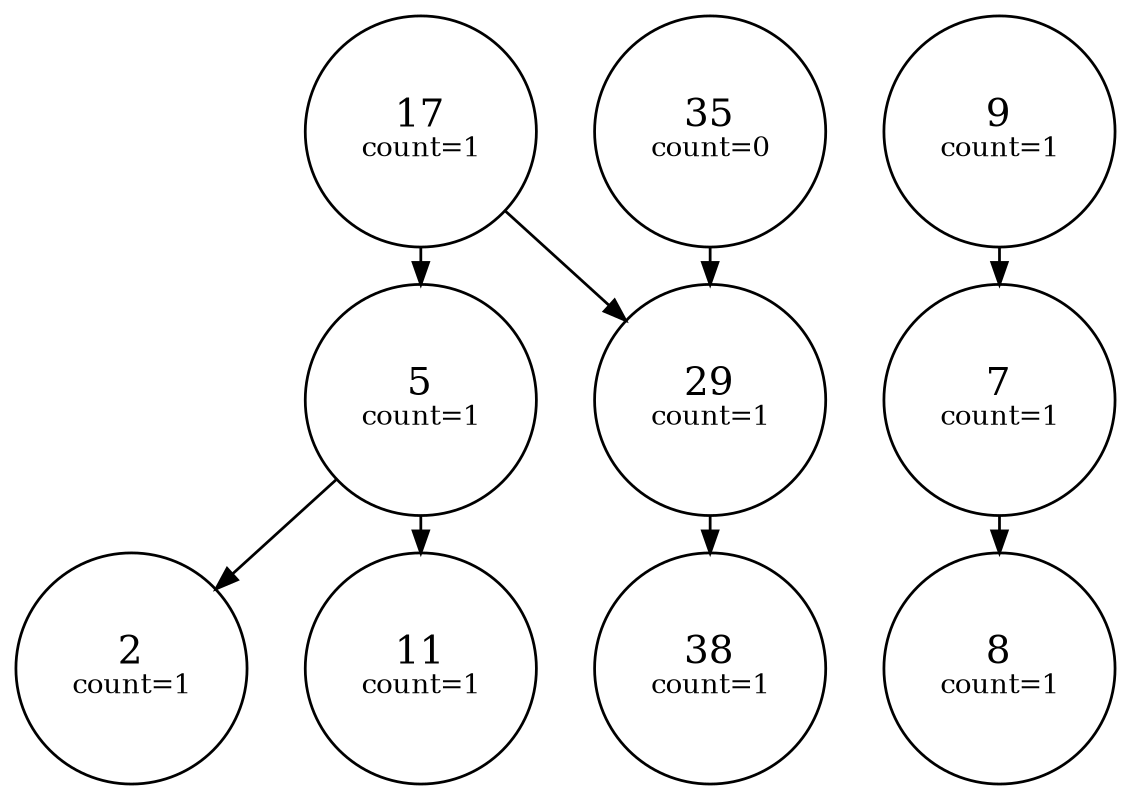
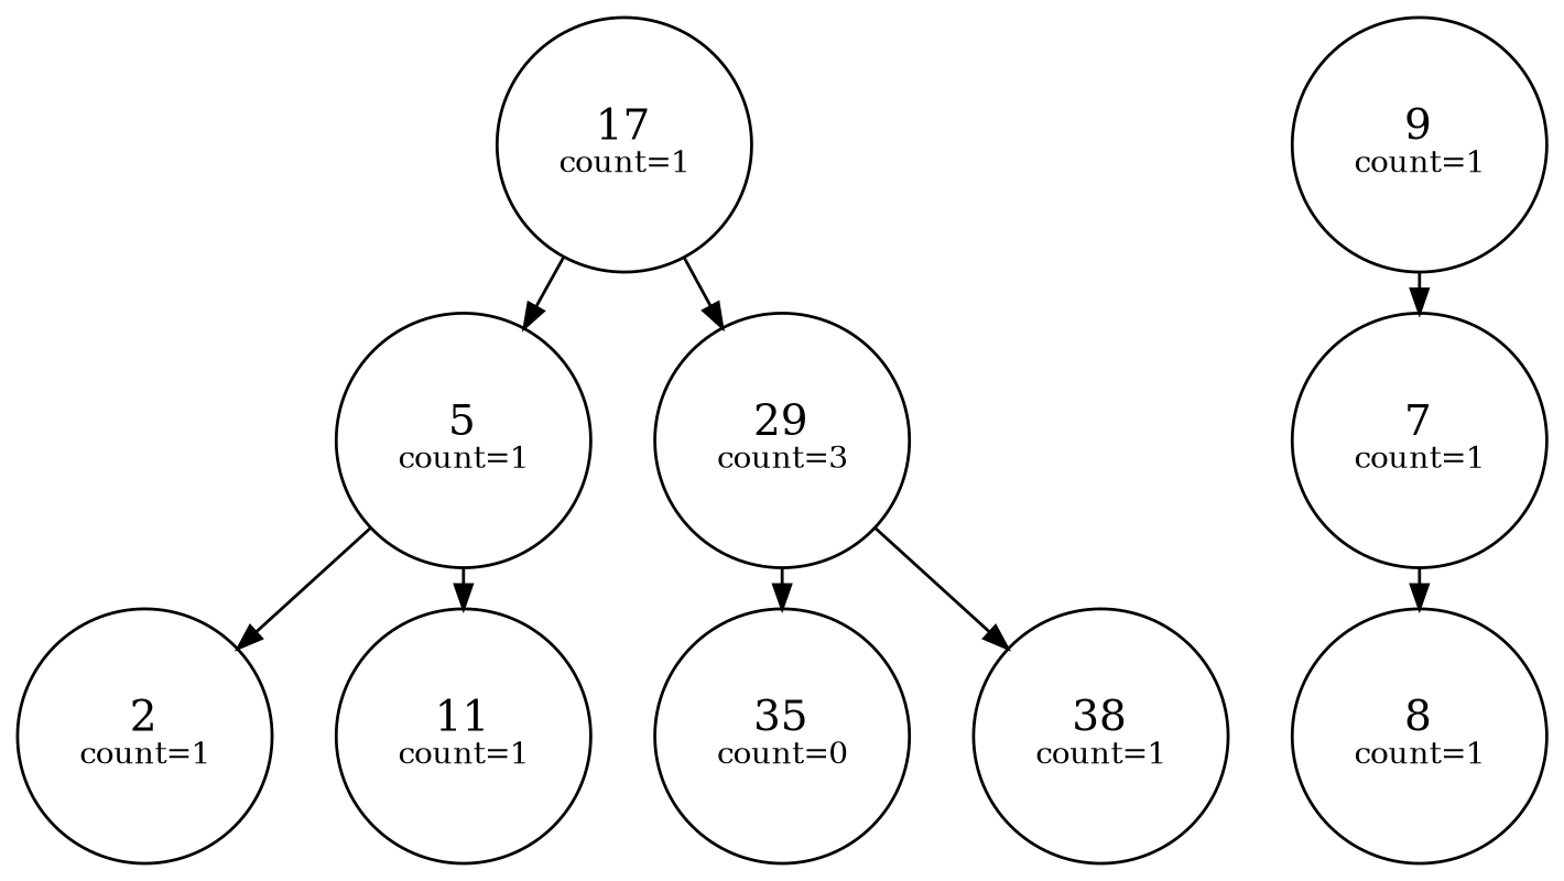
  digraph {
    nodesep=0.3
    ranksep=0.2
    node [shape=circle]
    edge [arrowsize=0.8 side=left]
    n1 [label=<17<BR/><FONT POINT-SIZE="10">count=1</FONT>>]
    n2 [label=<5<BR/><FONT POINT-SIZE="10">count=1</FONT>>]
-   n3 [label=<29<BR/><FONT POINT-SIZE="10">count=1</FONT>>]
+   n3 [label=<29<BR/><FONT POINT-SIZE="10">count=3</FONT>>]
    n4 [label=<2<BR/><FONT POINT-SIZE="10">count=1</FONT>>]
    n5 [label=<11<BR/><FONT POINT-SIZE="10">count=1</FONT>>]
    n6 [label=<35<BR/><FONT POINT-SIZE="10">count=0</FONT>>]
    n7 [label=<9<BR/><FONT POINT-SIZE="10">count=1</FONT>>]
    n8 [label=<7<BR/><FONT POINT-SIZE="10">count=1</FONT>>]
    n9 [label=<8<BR/><FONT POINT-SIZE="10">count=1</FONT>>]
    n10 [label=<38<BR/><FONT POINT-SIZE="10">count=1</FONT>>]
    n1 -> n2
    n1 -> n3 [side=right]
    n2 -> n4
    n2 -> n5 [side=right]
    n3 -> n10 [side=right]
-   n6 -> n3
+   n3 -> n6
    n7 -> n8
    n8 -> n9 [side=right]
  }
